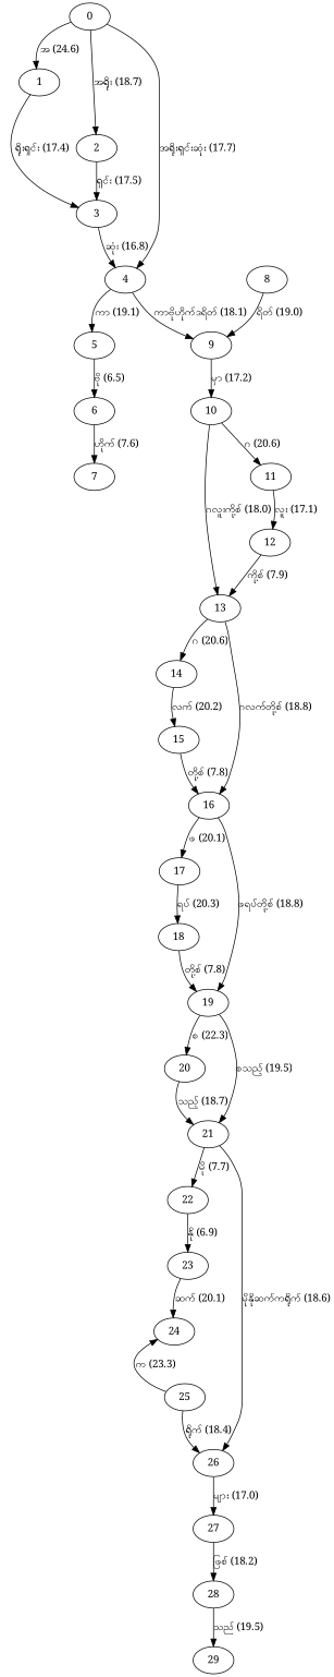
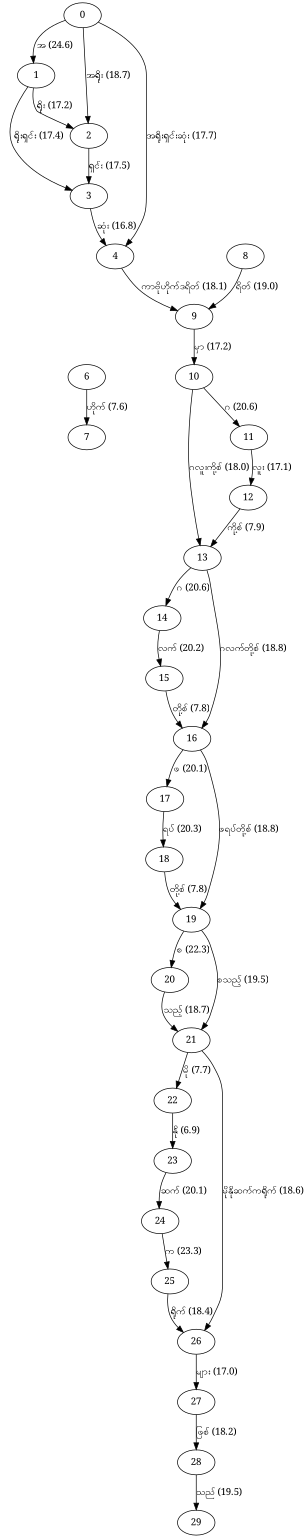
  digraph {
    fontname="Noto Serif"
    rankdir=TB
    node [fontname="Noto Serif"]
    edge [fontname="Noto Serif"]
    0
    1
    2
    4
    3
-   5
    9
    6
    10
    7
    11
    13
    8
    12
    14
    16
    15
    17
    19
    18
    20
    21
    22
    26
    23
    27
    24
    28
    25
    29
    0 -> 1 [label="အ (24.6)"]
    0 -> 2 [label="အရိုး (18.7)"]
    0 -> 4 [label="အရိုးရှင်းဆုံး (17.7)"]
+   1 -> 2 [label="ရိုး (17.2)"]
    1 -> 3 [label="ရိုးရှင်း (17.4)"]
    2 -> 3 [label="ရှင်း (17.5)"]
-   4 -> 5 [label="ကာ (19.1)"]
    4 -> 9 [label="ကာဗိုဟိုက်ဒရိတ် (18.1)"]
    3 -> 4 [label="ဆုံး (16.8)"]
-   5 -> 6 [label="ဗို (6.5)"]
    9 -> 10 [label="မှာ (17.2)"]
    6 -> 7 [label="ဟိုက် (7.6)"]
    10 -> 11 [label="ဂ (20.6)"]
    10 -> 13 [label="ဂလူးကို့စ် (18.0)"]
    11 -> 12 [label="လူး (17.1)"]
    13 -> 14 [label="ဂ (20.6)"]
    13 -> 16 [label="ဂလက်တို့စ် (18.8)"]
    8 -> 9 [label="ရိတ် (19.0)"]
    12 -> 13 [label="ကို့စ် (7.9)"]
    14 -> 15 [label="လက် (20.2)"]
    16 -> 17 [label="ဖ (20.1)"]
    16 -> 19 [label="ဖရပ်တို့စ် (18.8)"]
    15 -> 16 [label="တို့စ် (7.8)"]
    17 -> 18 [label="ရပ် (20.3)"]
    19 -> 20 [label="စ (22.3)"]
    19 -> 21 [label="စသည့် (19.5)"]
    18 -> 19 [label="တို့စ် (7.8)"]
    20 -> 21 [label="သည့် (18.7)"]
    21 -> 22 [label="မို (7.7)"]
    21 -> 26 [label="မိုနိုဆက်ကရိုက် (18.6)"]
    22 -> 23 [label="နို (6.9)"]
    26 -> 27 [label="များ (17.0)"]
    23 -> 24 [label="ဆက် (20.1)"]
    27 -> 28 [label="ဖြစ် (18.2)"]
-   25 -> 24 [label="က (23.3)"]
+   24 -> 25 [label="က (23.3)"]
    28 -> 29 [label="သည် (19.5)"]
    25 -> 26 [label="ရိုက် (18.4)"]
  }
